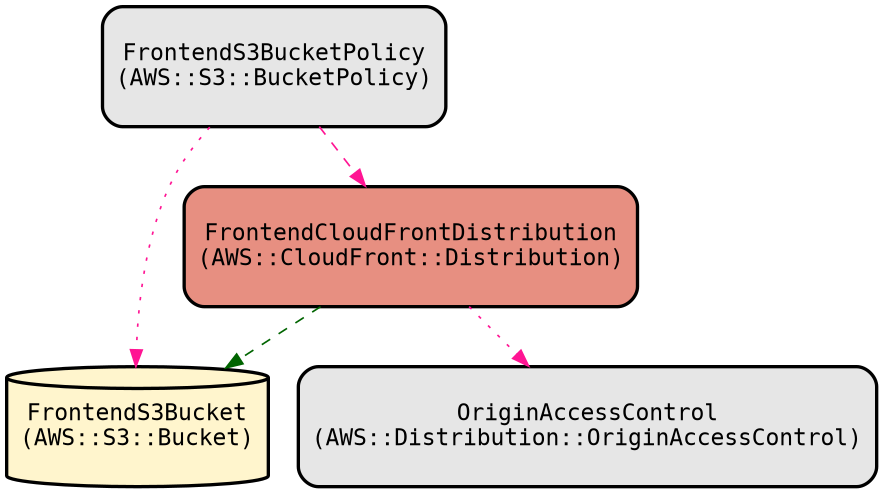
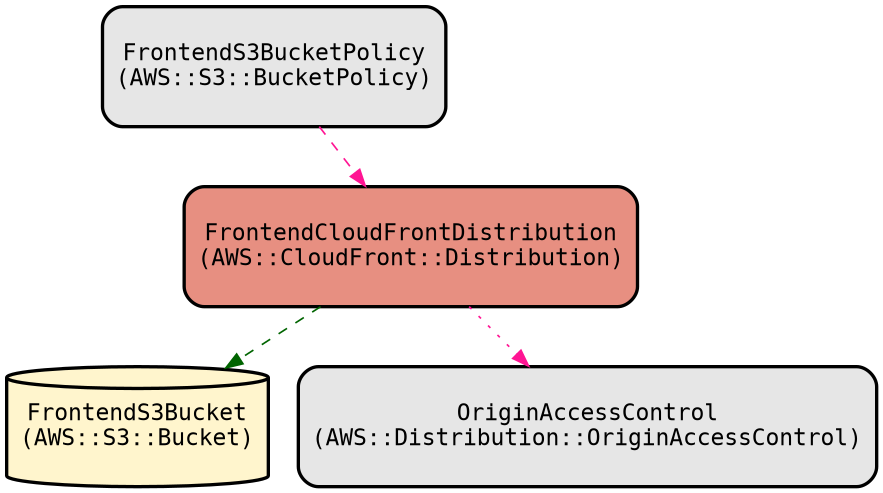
  digraph {
    fontname="DejaVu Sans Mono"
    node [color=black fillcolor="#E6E6E6" fontname="DejaVu Sans Mono" shape=rectangle style="filled,bold,rounded"]
    edge [color=deeppink fontname="DejaVu Sans Mono" style=dotted]
    n1 [fillcolor="#FFF5CD" height=1 label="FrontendS3Bucket\n(AWS::S3::Bucket)" shape=cylinder]
    n2 [height=1 label="FrontendS3BucketPolicy\n(AWS::S3::BucketPolicy)"]
    n3 [fillcolor="#E78F81" height=1 label="FrontendCloudFrontDistribution\n(AWS::CloudFront::Distribution)"]
    n4 [height=1 label="OriginAccessControl\n(AWS::Distribution::OriginAccessControl)"]
-   n2 -> n1
    n2 -> n3 [style=dashed]
    n3 -> n1 [color=darkgreen style=dashed]
    n3 -> n4
  }
